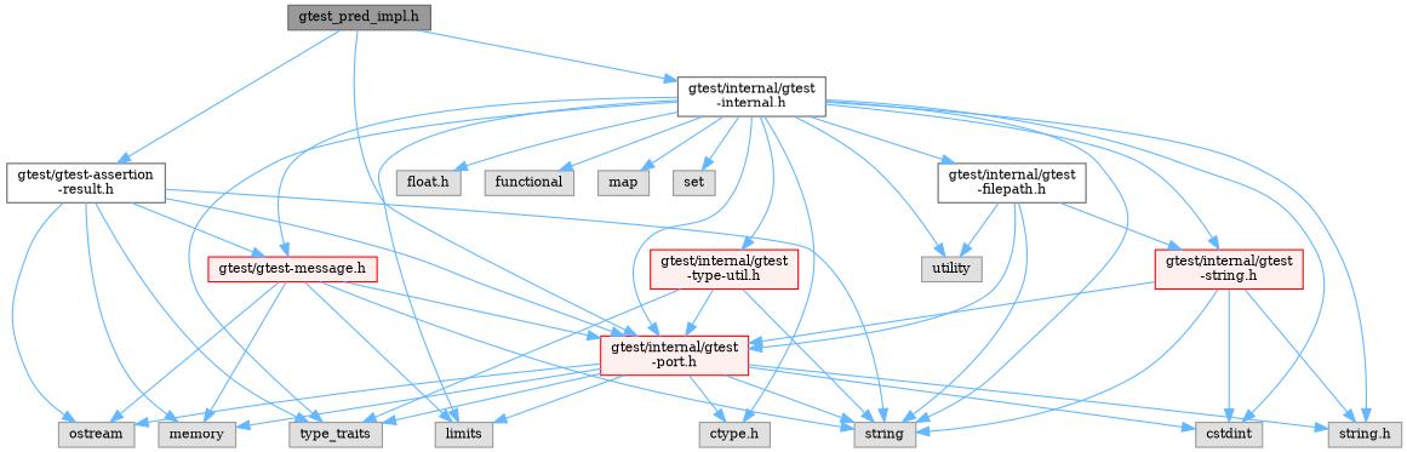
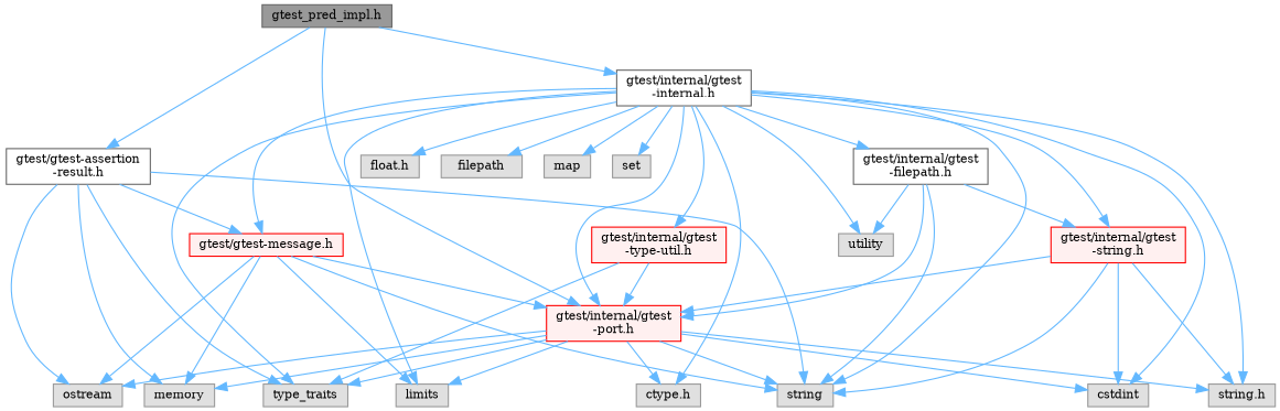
  digraph {
    fontname="DejaVu Serif"
    node [color=grey60 fillcolor="#E0E0E0" fontname="DejaVu Serif" fontsize=10 shape=box style=filled]
    edge [color=steelblue1 fontname="DejaVu Serif" fontsize=10 labelfontname=Helvetica labelfontsize=10 style=solid]
    n1 [color=gray40 fillcolor=grey60 fontcolor=black height=0.2 label="gtest_pred_impl.h" width=0.4]
    n2 [color=grey40 fillcolor=white height=0.2 label="gtest/gtest-assertion\l-result.h" width=0.4]
    n3 [color=red fillcolor="#FFF0F0" height=0.2 label="gtest/internal/gtest\l-port.h" width=0.4]
    n4 [color=grey40 fillcolor=white height=0.2 label="gtest/internal/gtest\l-internal.h" width=0.4]
    n5 [height=0.2 label=memory width=0.4]
    n6 [height=0.2 label=ostream width=0.4]
    n7 [height=0.2 label=string width=0.4]
    n8 [height=0.2 label=type_traits width=0.4]
    n9 [color=red fillcolor="#FFF0F0" height=0.2 label="gtest/gtest-message.h" width=0.4]
    n10 [height=0.2 label=limits width=0.4]
    n11 [height=0.2 label="ctype.h" width=0.4]
    n12 [height=0.2 label="string.h" width=0.4]
    n13 [height=0.2 label=cstdint width=0.4]
    n14 [height=0.2 label="float.h" width=0.4]
-   n15 [height=0.2 label=functional width=0.4]
+   n15 [height=0.2 label=filepath width=0.4]
    n16 [height=0.2 label=map width=0.4]
    n17 [height=0.2 label=set width=0.4]
    n18 [height=0.2 label=utility width=0.4]
    n19 [color=grey40 fillcolor=white height=0.2 label="gtest/internal/gtest\l-filepath.h" width=0.4]
    n20 [color=red fillcolor="#FFF0F0" height=0.2 label="gtest/internal/gtest\l-string.h" width=0.4]
    n21 [color=red fillcolor="#FFF0F0" height=0.2 label="gtest/internal/gtest\l-type-util.h" width=0.4]
    n1 -> n2
    n1 -> n3
    n1 -> n4
-   n2 -> n3
    n2 -> n5
    n2 -> n6
    n2 -> n7
    n2 -> n8
    n2 -> n9
    n3 -> n5
    n3 -> n6
    n3 -> n7
    n3 -> n8
    n3 -> n10
    n3 -> n11
    n3 -> n12
    n3 -> n13
    n4 -> n3
    n4 -> n7
    n4 -> n8
    n4 -> n9
    n4 -> n10
    n4 -> n11
    n4 -> n12
    n4 -> n13
    n4 -> n14
    n4 -> n15
    n4 -> n16
    n4 -> n17
    n4 -> n18
    n4 -> n19
    n4 -> n20
    n4 -> n21
    n9 -> n3
    n9 -> n5
    n9 -> n6
    n9 -> n7
    n9 -> n10
    n19 -> n3
    n19 -> n7
    n19 -> n18
    n19 -> n20
    n20 -> n3
    n20 -> n7
    n20 -> n12
    n20 -> n13
    n21 -> n3
-   n21 -> n7
    n21 -> n8
  }
